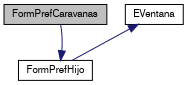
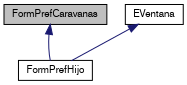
  digraph {
    node [color=black fontname=FreeSans fontsize=10 shape=record]
    edge [color=midnightblue dir=back fontname=FreeSans fontsize=10 labelfontname=FreeSans labelfontsize=10 style=solid]
    n1 [fillcolor=grey75 fontcolor=black height=0.2 label=FormPrefCaravanas style=filled width=0.4]
    n2 [height=0.2 label=EVentana width=0.4]
    n3 [height=0.2 label=FormPrefHijo width=0.4]
    n2 -> n3
-   n3 -> n1
+   n1 -> n3
  }
